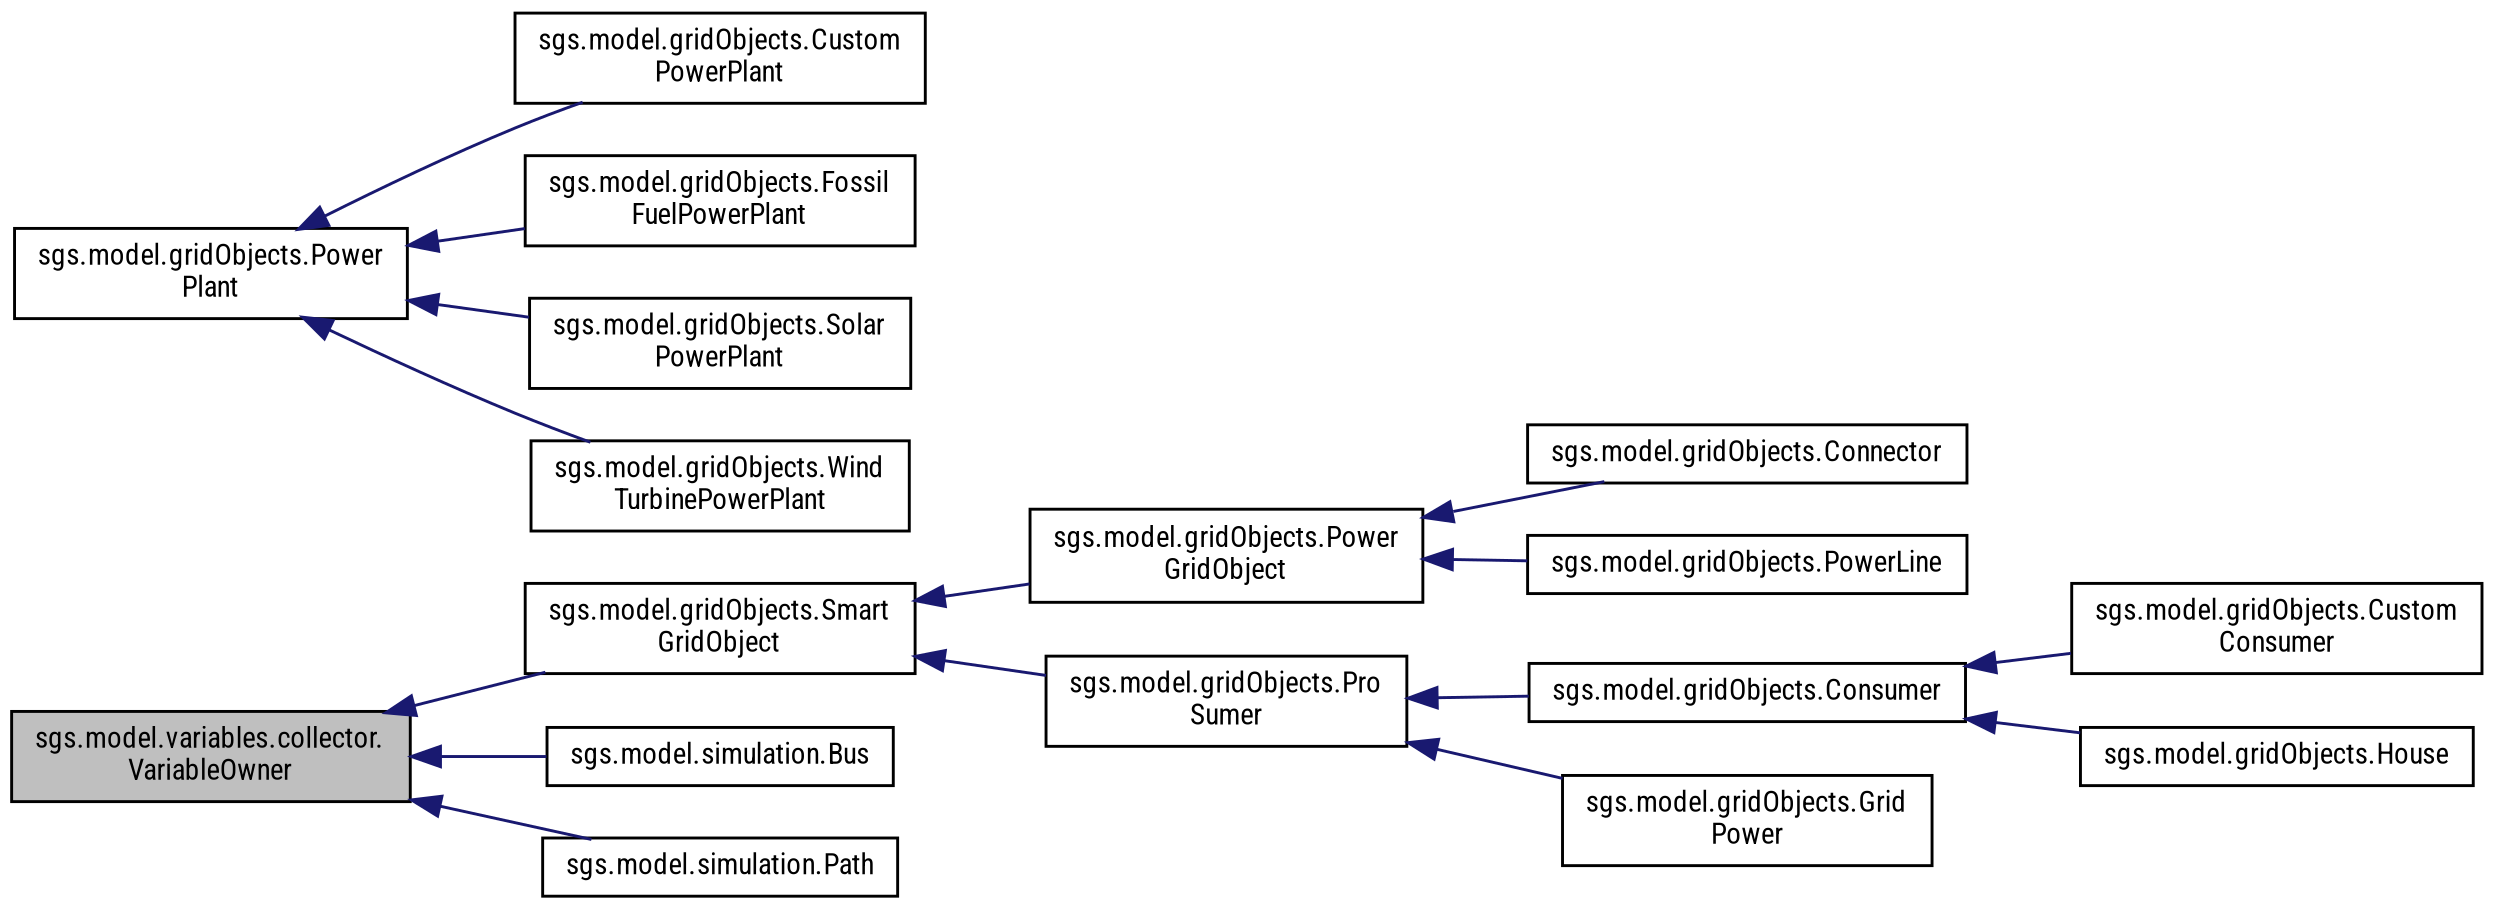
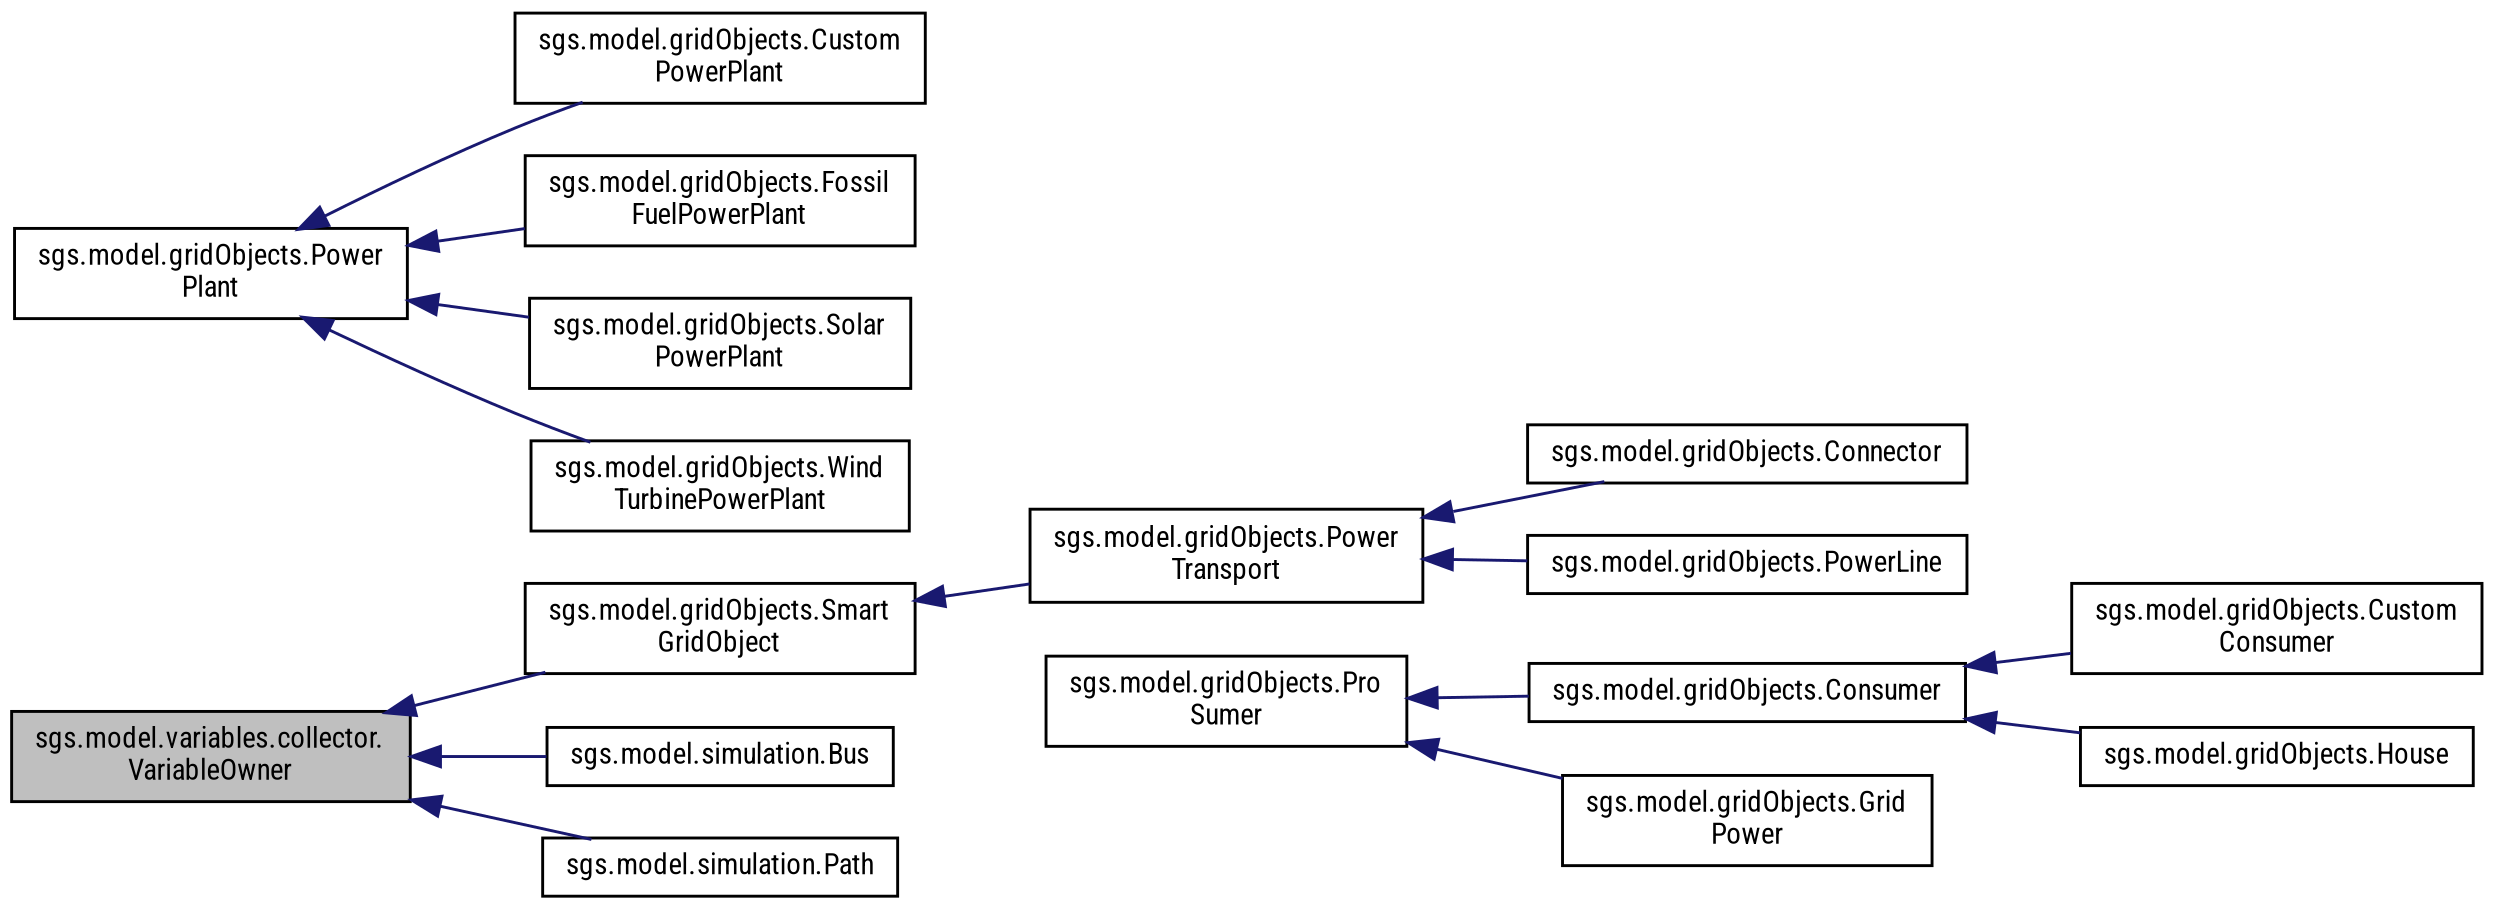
  digraph {
    fontname="Roboto Condensed"
    rankdir=LR
    node [color=black fillcolor=white fontname="Roboto Condensed" fontsize=10 shape=record style=filled]
    edge [color=midnightblue dir=back fontname="Roboto Condensed" fontsize=10 labelfontname=Helvetica labelfontsize=10 style=solid]
    n1 [fillcolor=grey75 fontcolor=black height=0.2 label="sgs.model.variables.collector.\lVariableOwner" width=0.4]
    n2 [height=0.2 label="sgs.model.gridObjects.Smart\lGridObject" width=0.4]
    n3 [height=0.2 label="sgs.model.simulation.Bus" width=0.4]
    n4 [height=0.2 label="sgs.model.simulation.Path" width=0.4]
-   n5 [height=0.2 label="sgs.model.gridObjects.Power\lGridObject" width=0.4]
+   n5 [height=0.2 label="sgs.model.gridObjects.Power\lTransport" width=0.4]
    n6 [height=0.2 label="sgs.model.gridObjects.Pro\lSumer" width=0.4]
    n7 [height=0.2 label="sgs.model.gridObjects.Connector" width=0.4]
    n8 [height=0.2 label="sgs.model.gridObjects.PowerLine" width=0.4]
    n9 [height=0.2 label="sgs.model.gridObjects.Consumer" width=0.4]
    n10 [height=0.2 label="sgs.model.gridObjects.Grid\lPower" width=0.4]
    n11 [height=0.2 label="sgs.model.gridObjects.Custom\lConsumer" width=0.4]
    n12 [height=0.2 label="sgs.model.gridObjects.House" width=0.4]
    n13 [height=0.2 label="sgs.model.gridObjects.Power\lPlant" width=0.4]
    n14 [height=0.2 label="sgs.model.gridObjects.Custom\lPowerPlant" width=0.4]
    n15 [height=0.2 label="sgs.model.gridObjects.Fossil\lFuelPowerPlant" width=0.4]
    n16 [height=0.2 label="sgs.model.gridObjects.Solar\lPowerPlant" width=0.4]
    n17 [height=0.2 label="sgs.model.gridObjects.Wind\lTurbinePowerPlant" width=0.4]
    n1 -> n2
    n1 -> n3
    n1 -> n4
    n2 -> n5
-   n2 -> n6
    n5 -> n7
    n5 -> n8
    n6 -> n9
    n6 -> n10
    n9 -> n11
    n9 -> n12
    n13 -> n14
    n13 -> n15
    n13 -> n16
    n13 -> n17
  }
